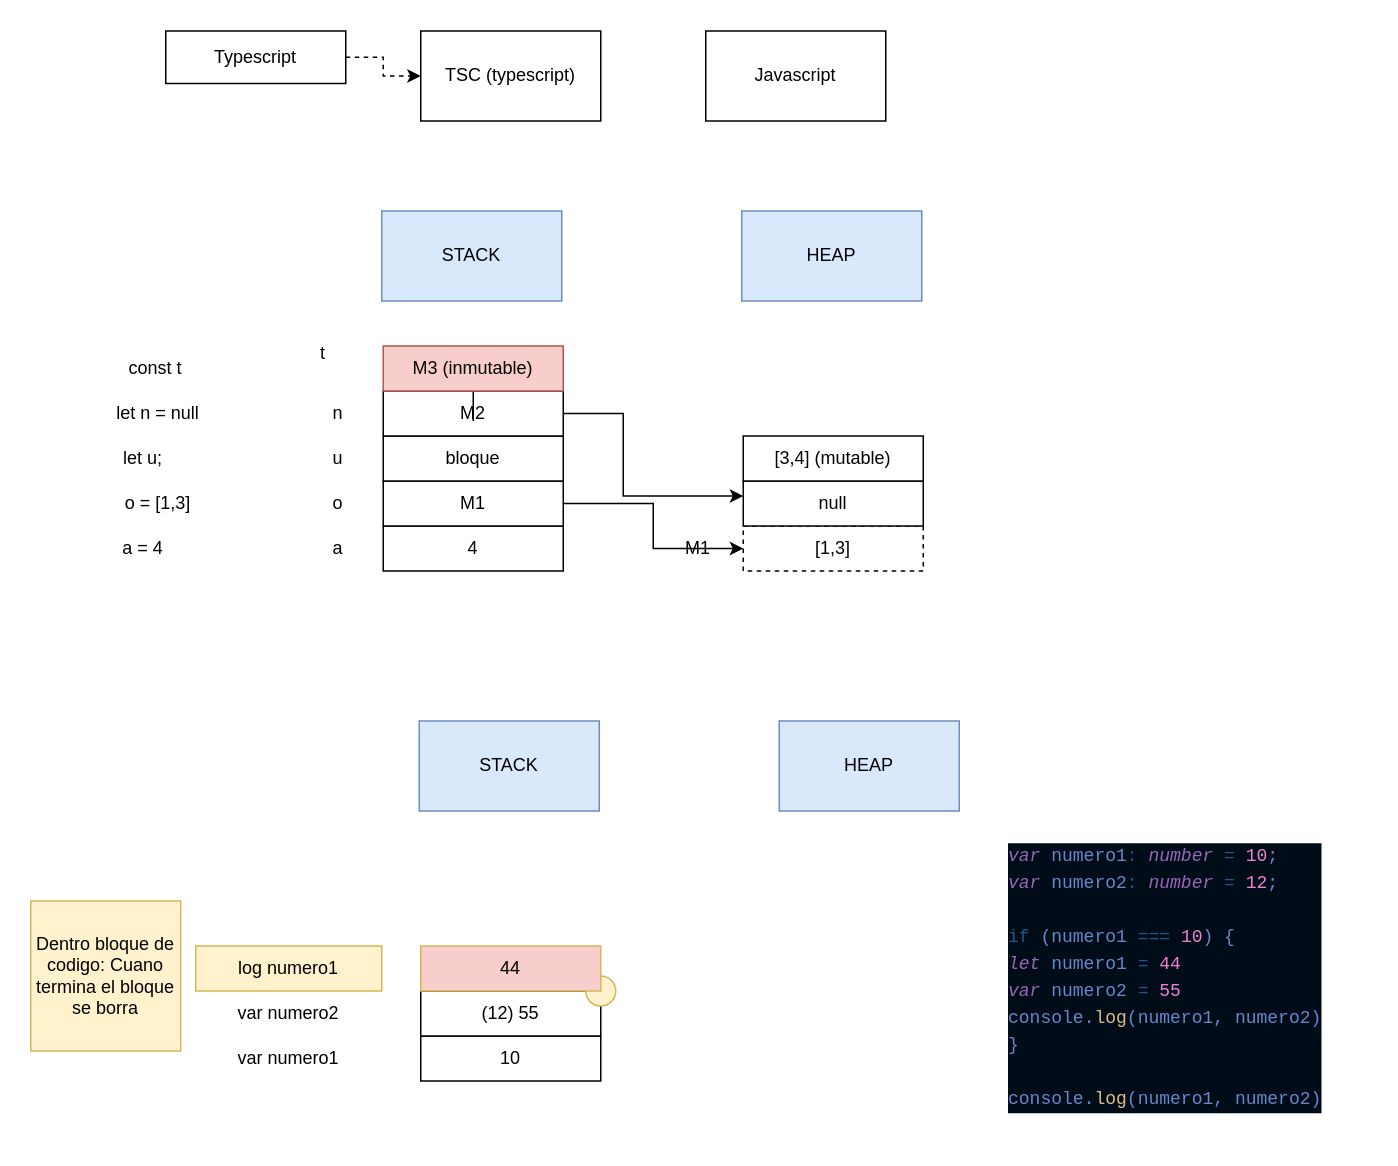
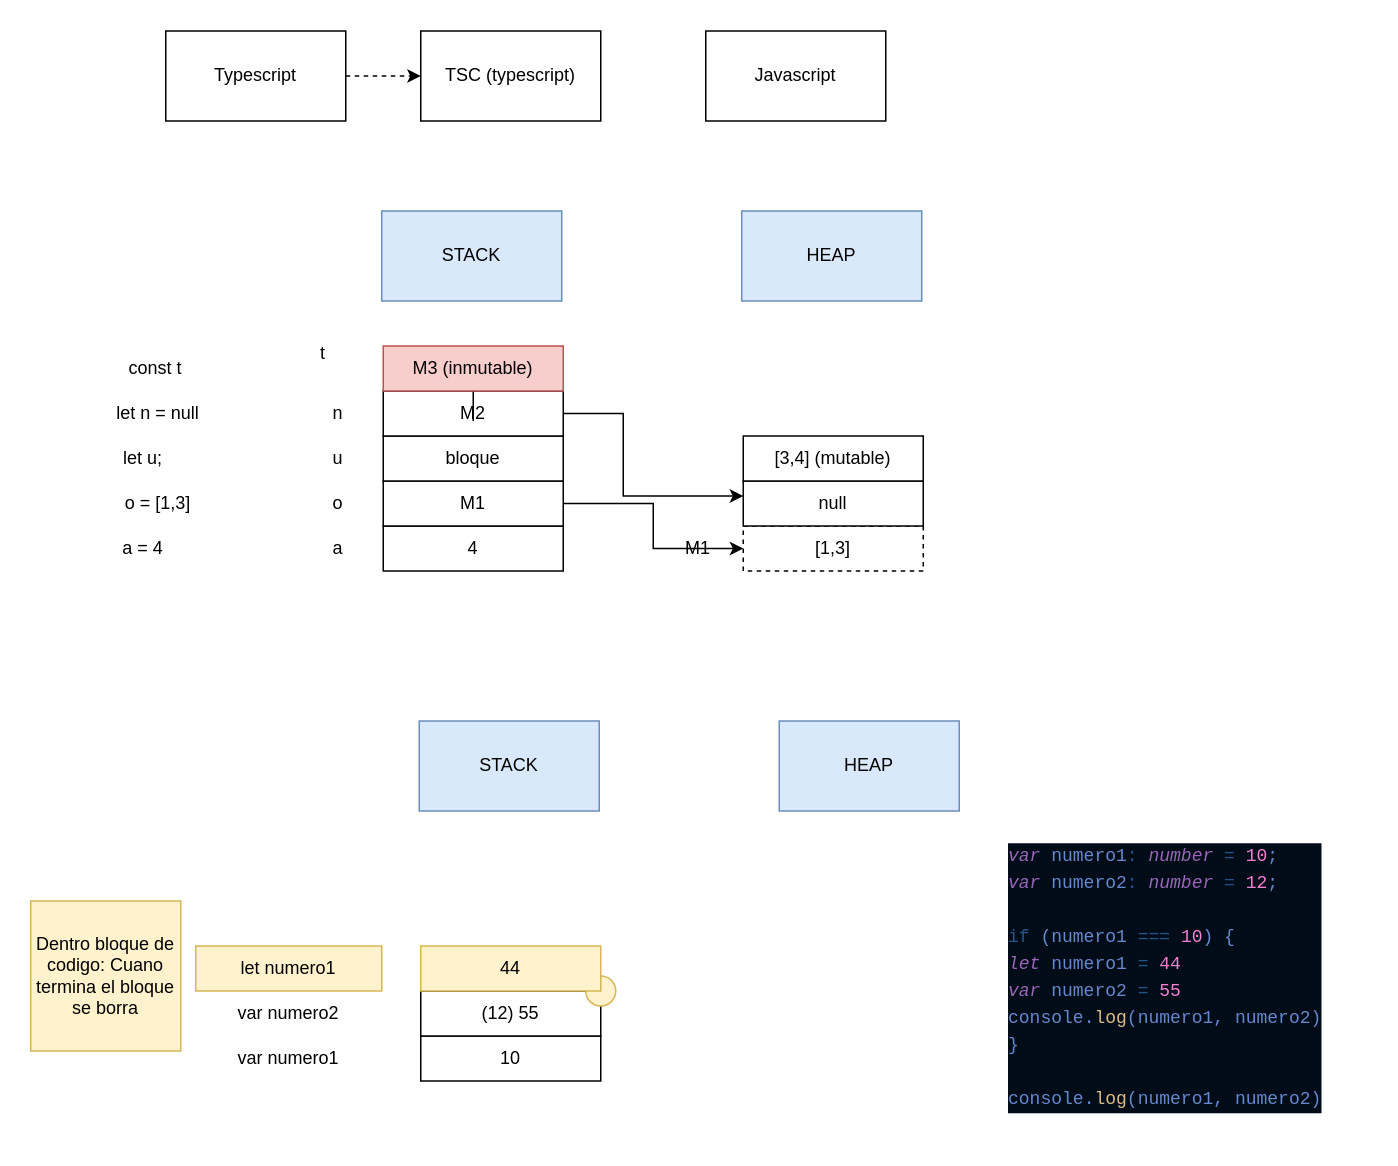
  <mxCell id="0" />
  <mxCell id="1" parent="0" />
  <mxCell id="2" style="edgeStyle=orthogonalEdgeStyle;rounded=0;orthogonalLoop=1;jettySize=auto;html=1;entryX=0;entryY=0.5;entryDx=0;entryDy=0;dashed=1;" edge="1" parent="1" source="3" target="4"><mxGeometry relative="1" as="geometry" /></mxCell>
- <mxCell id="3" value="Typescript" style="rounded=0;whiteSpace=wrap;html=1;" vertex="1" parent="1"><mxGeometry x="110" y="20" width="120" height="35" as="geometry" /></mxCell>
+ <mxCell id="3" value="Typescript" style="rounded=0;whiteSpace=wrap;html=1;" vertex="1" parent="1"><mxGeometry x="110" y="20" width="120" height="60" as="geometry" /></mxCell>
  <mxCell id="4" value="TSC (typescript)" style="rounded=0;whiteSpace=wrap;html=1;" vertex="1" parent="1"><mxGeometry x="280" y="20" width="120" height="60" as="geometry" /></mxCell>
  <mxCell id="5" value="Javascript" style="rounded=0;whiteSpace=wrap;html=1;" vertex="1" parent="1"><mxGeometry x="470" y="20" width="120" height="60" as="geometry" /></mxCell>
  <mxCell id="6" value="STACK" style="rounded=0;whiteSpace=wrap;html=1;fillColor=#dae8fc;strokeColor=#6c8ebf;" vertex="1" parent="1"><mxGeometry x="254" y="140" width="120" height="60" as="geometry" /></mxCell>
  <mxCell id="7" value="HEAP" style="rounded=0;whiteSpace=wrap;html=1;fillColor=#dae8fc;strokeColor=#6c8ebf;" vertex="1" parent="1"><mxGeometry x="494" y="140" width="120" height="60" as="geometry" /></mxCell>
  <mxCell id="8" value="4" style="rounded=0;whiteSpace=wrap;html=1;" vertex="1" parent="1"><mxGeometry x="255" y="350" width="120" height="30" as="geometry" /></mxCell>
  <mxCell id="9" value="a = 4" style="text;html=1;strokeColor=none;fillColor=none;align=center;verticalAlign=middle;whiteSpace=wrap;rounded=0;" vertex="1" parent="1"><mxGeometry x="65" y="350" width="60" height="30" as="geometry" /></mxCell>
  <mxCell id="10" value="a" style="text;html=1;strokeColor=none;fillColor=none;align=center;verticalAlign=middle;whiteSpace=wrap;rounded=0;" vertex="1" parent="1"><mxGeometry x="195" y="350" width="60" height="30" as="geometry" /></mxCell>
  <mxCell id="11" value="o = [1,3]" style="text;html=1;strokeColor=none;fillColor=none;align=center;verticalAlign=middle;whiteSpace=wrap;rounded=0;" vertex="1" parent="1"><mxGeometry x="75" y="320" width="60" height="30" as="geometry" /></mxCell>
  <mxCell id="12" style="edgeStyle=orthogonalEdgeStyle;rounded=0;orthogonalLoop=1;jettySize=auto;html=1;" edge="1" parent="1" source="13" target="15"><mxGeometry relative="1" as="geometry" /></mxCell>
  <mxCell id="13" value="M1" style="rounded=0;whiteSpace=wrap;html=1;" vertex="1" parent="1"><mxGeometry x="255" y="320" width="120" height="30" as="geometry" /></mxCell>
  <mxCell id="14" value="o" style="text;html=1;strokeColor=none;fillColor=none;align=center;verticalAlign=middle;whiteSpace=wrap;rounded=0;" vertex="1" parent="1"><mxGeometry x="195" y="320" width="60" height="30" as="geometry" /></mxCell>
  <mxCell id="15" value="[1,3]" style="rounded=0;whiteSpace=wrap;html=1;dashed=1;" vertex="1" parent="1"><mxGeometry x="495" y="350" width="120" height="30" as="geometry" /></mxCell>
  <mxCell id="16" value="M1" style="text;html=1;strokeColor=none;fillColor=none;align=center;verticalAlign=middle;whiteSpace=wrap;rounded=0;" vertex="1" parent="1"><mxGeometry x="435" y="350" width="60" height="30" as="geometry" /></mxCell>
  <mxCell id="17" value="let u;" style="text;html=1;strokeColor=none;fillColor=none;align=center;verticalAlign=middle;whiteSpace=wrap;rounded=0;" vertex="1" parent="1"><mxGeometry x="65" y="290" width="60" height="30" as="geometry" /></mxCell>
  <mxCell id="18" value="bloque" style="rounded=0;whiteSpace=wrap;html=1;" vertex="1" parent="1"><mxGeometry x="255" y="290" width="120" height="30" as="geometry" /></mxCell>
  <mxCell id="19" value="u" style="text;html=1;strokeColor=none;fillColor=none;align=center;verticalAlign=middle;whiteSpace=wrap;rounded=0;" vertex="1" parent="1"><mxGeometry x="195" y="290" width="60" height="30" as="geometry" /></mxCell>
  <mxCell id="20" value="let n = null" style="text;html=1;strokeColor=none;fillColor=none;align=center;verticalAlign=middle;whiteSpace=wrap;rounded=0;" vertex="1" parent="1"><mxGeometry x="75" y="260" width="60" height="30" as="geometry" /></mxCell>
  <mxCell id="21" style="edgeStyle=orthogonalEdgeStyle;rounded=0;orthogonalLoop=1;jettySize=auto;html=1;" edge="1" parent="1" source="22"><mxGeometry relative="1" as="geometry"><mxPoint x="495" y="330" as="targetPoint" /><Array as="points"><mxPoint x="415" y="275" /><mxPoint x="415" y="330" /></Array></mxGeometry></mxCell>
  <mxCell id="22" value="M2" style="rounded=0;whiteSpace=wrap;html=1;" vertex="1" parent="1"><mxGeometry x="255" y="260" width="120" height="30" as="geometry" /></mxCell>
  <mxCell id="23" value="null" style="rounded=0;whiteSpace=wrap;html=1;" vertex="1" parent="1"><mxGeometry x="495" y="320" width="120" height="30" as="geometry" /></mxCell>
  <mxCell id="24" value="n" style="text;html=1;strokeColor=none;fillColor=none;align=center;verticalAlign=middle;whiteSpace=wrap;rounded=0;" vertex="1" parent="1"><mxGeometry x="195" y="260" width="60" height="30" as="geometry" /></mxCell>
  <mxCell id="25" style="edgeStyle=orthogonalEdgeStyle;rounded=0;orthogonalLoop=1;jettySize=auto;html=1;" edge="1" parent="1" source="26" target="22"><mxGeometry relative="1" as="geometry"><mxPoint x="495" y="290" as="targetPoint" /></mxGeometry></mxCell>
  <mxCell id="26" value="M3 (inmutable)" style="rounded=0;whiteSpace=wrap;html=1;fillColor=#f8cecc;strokeColor=#b85450;" vertex="1" parent="1"><mxGeometry x="255" y="230" width="120" height="30" as="geometry" /></mxCell>
  <mxCell id="27" value="const t&amp;nbsp;" style="text;html=1;strokeColor=none;fillColor=none;align=center;verticalAlign=middle;whiteSpace=wrap;rounded=0;" vertex="1" parent="1"><mxGeometry x="75" y="230" width="60" height="30" as="geometry" /></mxCell>
  <mxCell id="28" value="[3,4] (mutable)" style="rounded=0;whiteSpace=wrap;html=1;" vertex="1" parent="1"><mxGeometry x="495" y="290" width="120" height="30" as="geometry" /></mxCell>
  <mxCell id="29" value="t" style="text;html=1;strokeColor=none;fillColor=none;align=center;verticalAlign=middle;whiteSpace=wrap;rounded=0;" vertex="1" parent="1"><mxGeometry x="185" y="220" width="60" height="30" as="geometry" /></mxCell>
  <mxCell id="30" value="&lt;meta charset=&quot;utf-8&quot;&gt;&lt;div style=&quot;color: rgb(102, 136, 204); background-color: rgb(0, 12, 24); font-family: Menlo, Monaco, &amp;quot;Courier New&amp;quot;, monospace; font-weight: normal; font-size: 12px; line-height: 18px;&quot;&gt;&lt;div&gt;&lt;span style=&quot;color: #9966b8;font-style: italic;&quot;&gt;var&lt;/span&gt;&lt;span style=&quot;color: #6688cc;&quot;&gt; &lt;/span&gt;&lt;span style=&quot;color: #6688cc;&quot;&gt;numero1&lt;/span&gt;&lt;span style=&quot;color: #225588;&quot;&gt;:&lt;/span&gt;&lt;span style=&quot;color: #6688cc;&quot;&gt; &lt;/span&gt;&lt;span style=&quot;color: #9966b8;font-style: italic;&quot;&gt;number&lt;/span&gt;&lt;span style=&quot;color: #6688cc;&quot;&gt; &lt;/span&gt;&lt;span style=&quot;color: #225588;&quot;&gt;=&lt;/span&gt;&lt;span style=&quot;color: #6688cc;&quot;&gt; &lt;/span&gt;&lt;span style=&quot;color: #f280d0;&quot;&gt;10&lt;/span&gt;&lt;span style=&quot;color: #6688cc;&quot;&gt;;&lt;/span&gt;&lt;/div&gt;&lt;div&gt;&lt;span style=&quot;color: #9966b8;font-style: italic;&quot;&gt;var&lt;/span&gt;&lt;span style=&quot;color: #6688cc;&quot;&gt; &lt;/span&gt;&lt;span style=&quot;color: #6688cc;&quot;&gt;numero2&lt;/span&gt;&lt;span style=&quot;color: #225588;&quot;&gt;:&lt;/span&gt;&lt;span style=&quot;color: #6688cc;&quot;&gt; &lt;/span&gt;&lt;span style=&quot;color: #9966b8;font-style: italic;&quot;&gt;number&lt;/span&gt;&lt;span style=&quot;color: #6688cc;&quot;&gt; &lt;/span&gt;&lt;span style=&quot;color: #225588;&quot;&gt;=&lt;/span&gt;&lt;span style=&quot;color: #6688cc;&quot;&gt; &lt;/span&gt;&lt;span style=&quot;color: #f280d0;&quot;&gt;12&lt;/span&gt;&lt;span style=&quot;color: #6688cc;&quot;&gt;;&lt;/span&gt;&lt;/div&gt;&lt;br&gt;&lt;div&gt;&lt;span style=&quot;color: #225588;&quot;&gt;if&lt;/span&gt;&lt;span style=&quot;color: #6688cc;&quot;&gt; (&lt;/span&gt;&lt;span style=&quot;color: #6688cc;&quot;&gt;numero1&lt;/span&gt;&lt;span style=&quot;color: #6688cc;&quot;&gt; &lt;/span&gt;&lt;span style=&quot;color: #225588;&quot;&gt;===&lt;/span&gt;&lt;span style=&quot;color: #6688cc;&quot;&gt; &lt;/span&gt;&lt;span style=&quot;color: #f280d0;&quot;&gt;10&lt;/span&gt;&lt;span style=&quot;color: #6688cc;&quot;&gt;) {&lt;/span&gt;&lt;/div&gt;&lt;div&gt;&lt;span style=&quot;color: #6688cc;&quot;&gt;    &lt;/span&gt;&lt;span style=&quot;color: #9966b8;font-style: italic;&quot;&gt;let&lt;/span&gt;&lt;span style=&quot;color: #6688cc;&quot;&gt; &lt;/span&gt;&lt;span style=&quot;color: #6688cc;&quot;&gt;numero1&lt;/span&gt;&lt;span style=&quot;color: #6688cc;&quot;&gt; &lt;/span&gt;&lt;span style=&quot;color: #225588;&quot;&gt;=&lt;/span&gt;&lt;span style=&quot;color: #6688cc;&quot;&gt; &lt;/span&gt;&lt;span style=&quot;color: #f280d0;&quot;&gt;44&lt;/span&gt;&lt;/div&gt;&lt;div&gt;&lt;span style=&quot;color: #6688cc;&quot;&gt;    &lt;/span&gt;&lt;span style=&quot;color: #9966b8;font-style: italic;&quot;&gt;var&lt;/span&gt;&lt;span style=&quot;color: #6688cc;&quot;&gt; &lt;/span&gt;&lt;span style=&quot;color: #6688cc;&quot;&gt;numero2&lt;/span&gt;&lt;span style=&quot;color: #6688cc;&quot;&gt; &lt;/span&gt;&lt;span style=&quot;color: #225588;&quot;&gt;=&lt;/span&gt;&lt;span style=&quot;color: #6688cc;&quot;&gt; &lt;/span&gt;&lt;span style=&quot;color: #f280d0;&quot;&gt;55&lt;/span&gt;&lt;/div&gt;&lt;div&gt;&lt;span style=&quot;color: #6688cc;&quot;&gt;    &lt;/span&gt;&lt;span style=&quot;color: #6688cc;&quot;&gt;console&lt;/span&gt;&lt;span style=&quot;color: #6688cc;&quot;&gt;.&lt;/span&gt;&lt;span style=&quot;color: #ddbb88;&quot;&gt;log&lt;/span&gt;&lt;span style=&quot;color: #6688cc;&quot;&gt;(&lt;/span&gt;&lt;span style=&quot;color: #6688cc;&quot;&gt;numero1&lt;/span&gt;&lt;span style=&quot;color: #6688cc;&quot;&gt;, &lt;/span&gt;&lt;span style=&quot;color: #6688cc;&quot;&gt;numero2&lt;/span&gt;&lt;span style=&quot;color: #6688cc;&quot;&gt;)&lt;/span&gt;&lt;/div&gt;&lt;div&gt;&lt;span style=&quot;color: #6688cc;&quot;&gt;}&lt;/span&gt;&lt;/div&gt;&lt;br&gt;&lt;div&gt;&lt;span style=&quot;color: #6688cc;&quot;&gt;console&lt;/span&gt;&lt;span style=&quot;color: #6688cc;&quot;&gt;.&lt;/span&gt;&lt;span style=&quot;color: #ddbb88;&quot;&gt;log&lt;/span&gt;&lt;span style=&quot;color: #6688cc;&quot;&gt;(&lt;/span&gt;&lt;span style=&quot;color: #6688cc;&quot;&gt;numero1&lt;/span&gt;&lt;span style=&quot;color: #6688cc;&quot;&gt;, &lt;/span&gt;&lt;span style=&quot;color: #6688cc;&quot;&gt;numero2&lt;/span&gt;&lt;span style=&quot;color: #6688cc;&quot;&gt;)&lt;/span&gt;&lt;/div&gt;&lt;/div&gt;" style="text;whiteSpace=wrap;html=1;" vertex="1" parent="1"><mxGeometry x="670" y="555" width="240" height="200" as="geometry" /></mxCell>
  <mxCell id="31" value="STACK" style="rounded=0;whiteSpace=wrap;html=1;fillColor=#dae8fc;strokeColor=#6c8ebf;" vertex="1" parent="1"><mxGeometry x="279" y="480" width="120" height="60" as="geometry" /></mxCell>
  <mxCell id="32" value="HEAP" style="rounded=0;whiteSpace=wrap;html=1;fillColor=#dae8fc;strokeColor=#6c8ebf;" vertex="1" parent="1"><mxGeometry x="519" y="480" width="120" height="60" as="geometry" /></mxCell>
  <mxCell id="33" value="10" style="rounded=0;whiteSpace=wrap;html=1;" vertex="1" parent="1"><mxGeometry x="280" y="690" width="120" height="30" as="geometry" /></mxCell>
  <mxCell id="34" value="var numero1" style="text;html=1;strokeColor=none;fillColor=none;align=center;verticalAlign=middle;whiteSpace=wrap;rounded=0;" vertex="1" parent="1"><mxGeometry x="130" y="690" width="124" height="30" as="geometry" /></mxCell>
  <mxCell id="35" value="(12) 55" style="rounded=0;whiteSpace=wrap;html=1;" vertex="1" parent="1"><mxGeometry x="280" y="660" width="120" height="30" as="geometry" /></mxCell>
  <mxCell id="36" value="var numero2" style="text;html=1;strokeColor=none;fillColor=none;align=center;verticalAlign=middle;whiteSpace=wrap;rounded=0;" vertex="1" parent="1"><mxGeometry x="130" y="660" width="124" height="30" as="geometry" /></mxCell>
  <mxCell id="37" value="" style="ellipse;whiteSpace=wrap;html=1;aspect=fixed;fillColor=#fff2cc;strokeColor=#d6b656;" vertex="1" parent="1"><mxGeometry x="390" y="650" width="20" height="20" as="geometry" /></mxCell>
- <mxCell id="38" value="44" style="rounded=0;whiteSpace=wrap;html=1;fillColor=#f8cecc;strokeColor=#d6b656;" vertex="1" parent="1"><mxGeometry x="280" y="630" width="120" height="30" as="geometry" /></mxCell>
- <mxCell id="39" value="log numero1" style="text;html=1;strokeColor=#d6b656;fillColor=#fff2cc;align=center;verticalAlign=middle;whiteSpace=wrap;rounded=0;" vertex="1" parent="1"><mxGeometry x="130" y="630" width="124" height="30" as="geometry" /></mxCell>
+ <mxCell id="38" value="44" style="rounded=0;whiteSpace=wrap;html=1;fillColor=#fff2cc;strokeColor=#d6b656;" vertex="1" parent="1"><mxGeometry x="280" y="630" width="120" height="30" as="geometry" /></mxCell>
+ <mxCell id="39" value="let numero1" style="text;html=1;strokeColor=#d6b656;fillColor=#fff2cc;align=center;verticalAlign=middle;whiteSpace=wrap;rounded=0;" vertex="1" parent="1"><mxGeometry x="130" y="630" width="124" height="30" as="geometry" /></mxCell>
  <mxCell id="40" value="Dentro bloque de codigo: Cuano termina el bloque se borra&lt;br&gt;" style="text;html=1;strokeColor=#d6b656;fillColor=#fff2cc;align=center;verticalAlign=middle;whiteSpace=wrap;rounded=0;" vertex="1" parent="1"><mxGeometry y="600" width="100" height="100" as="geometry" x="20" /></mxCell>
